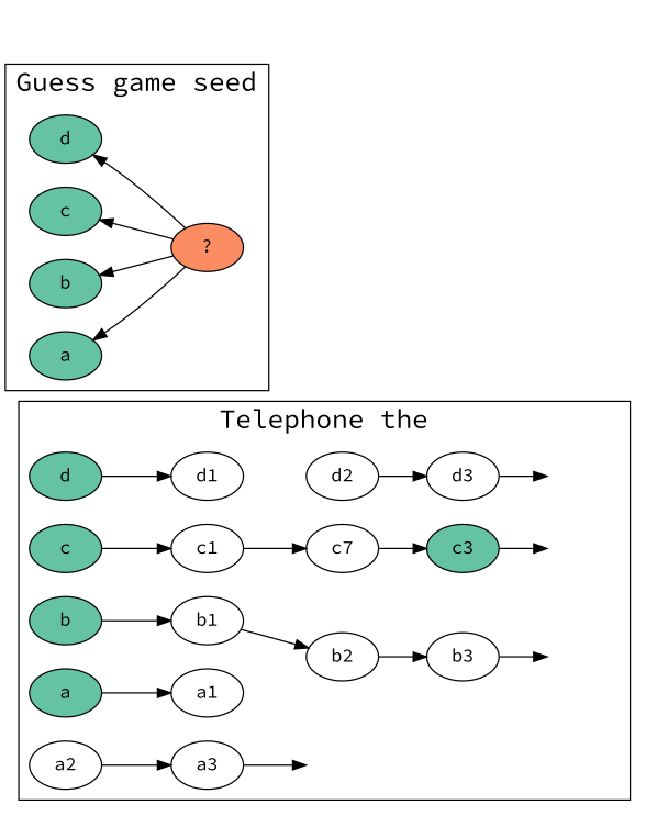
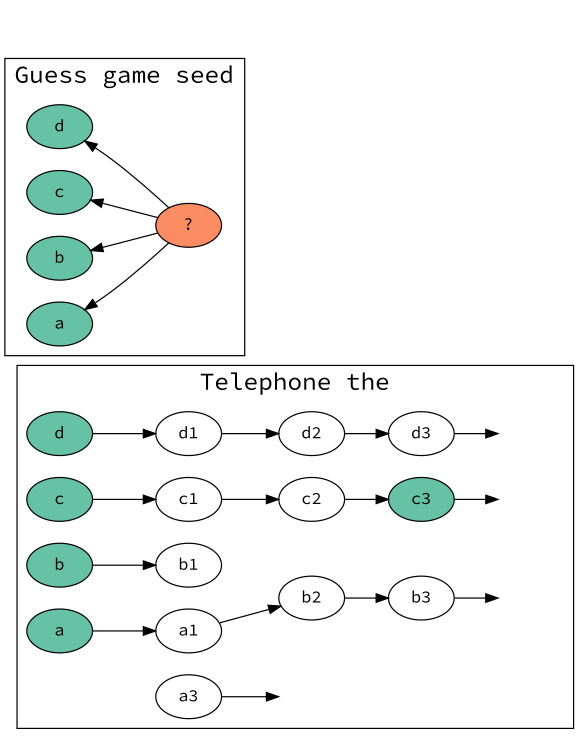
  digraph {
    fontname="Source Code Pro"
    fontsize=20
    rankdir=LR
    node [fontname="Source Code Pro"]
    edge [fontname="Source Code Pro"]
    d [fillcolor="#66c2a5" style=filled]
    d1
    d2
    d3
    d4 [style=invis]
    c [fillcolor="#66c2a5" style=filled]
    c1
-   c2 [label=c7]
+   c2
    c3 [fillcolor="#66c2a5" style=filled]
    c4 [style=invis]
    b [fillcolor="#66c2a5" style=filled]
    b1
    b2
    b3
    b4 [style=invis]
    a [fillcolor="#66c2a5" style=filled]
    a1
-   a2
    a3
    a4 [style=invis]
    n21 [fillcolor="#66c2a5" label=d style=filled]
    n22 [fillcolor="#fc8d62" label="?" style=filled]
    n23 [fillcolor="#66c2a5" label=c style=filled]
    n24 [fillcolor="#66c2a5" label=b style=filled]
    n25 [fillcolor="#66c2a5" label=a style=filled]
    gutter [style=invis]
    subgraph cluster_1 {
      label="Telephone the"
      d
      d1
      d2
      d3
      d4
      c
      c1
      c2
      c3
      c4
      b
      b1
      b2
      b3
      b4
      a
      a1
-     a2
      a3
      a4
    }
    subgraph cluster_2 {
      label="Guess game seed"
      n21
      n22
      n23
      n24
      n25
    }
    d -> d1
+   d1 -> d2
    d2 -> d3
    d3 -> d4
    c -> c1
    c1 -> c2
    c2 -> c3
    c3 -> c4
    b -> b1
-   b1 -> b2
+   a1 -> b2
    b2 -> b3
    b3 -> b4
    a -> a1
-   a2 -> a3
    a3 -> a4
    n21 -> n22 [dir=back]
    n23 -> n22 [dir=back]
    n24 -> n22 [dir=back]
    n25 -> n22 [dir=back]
  }
